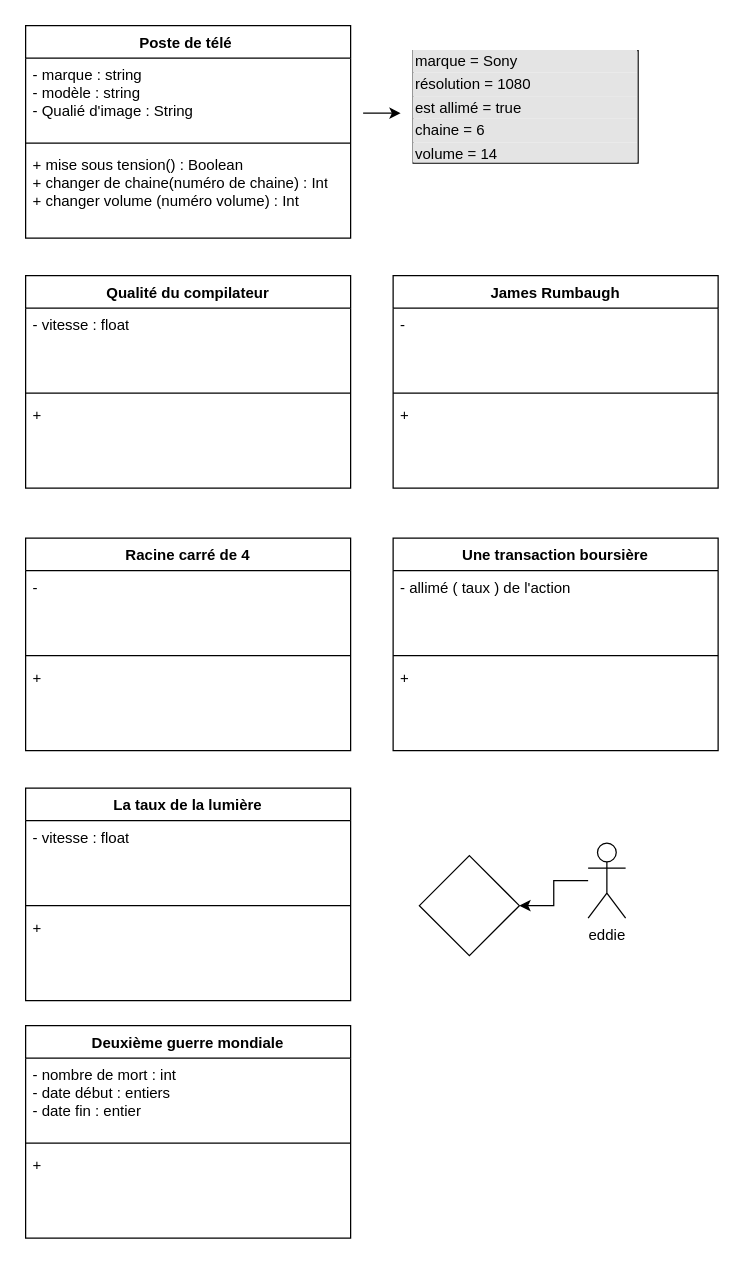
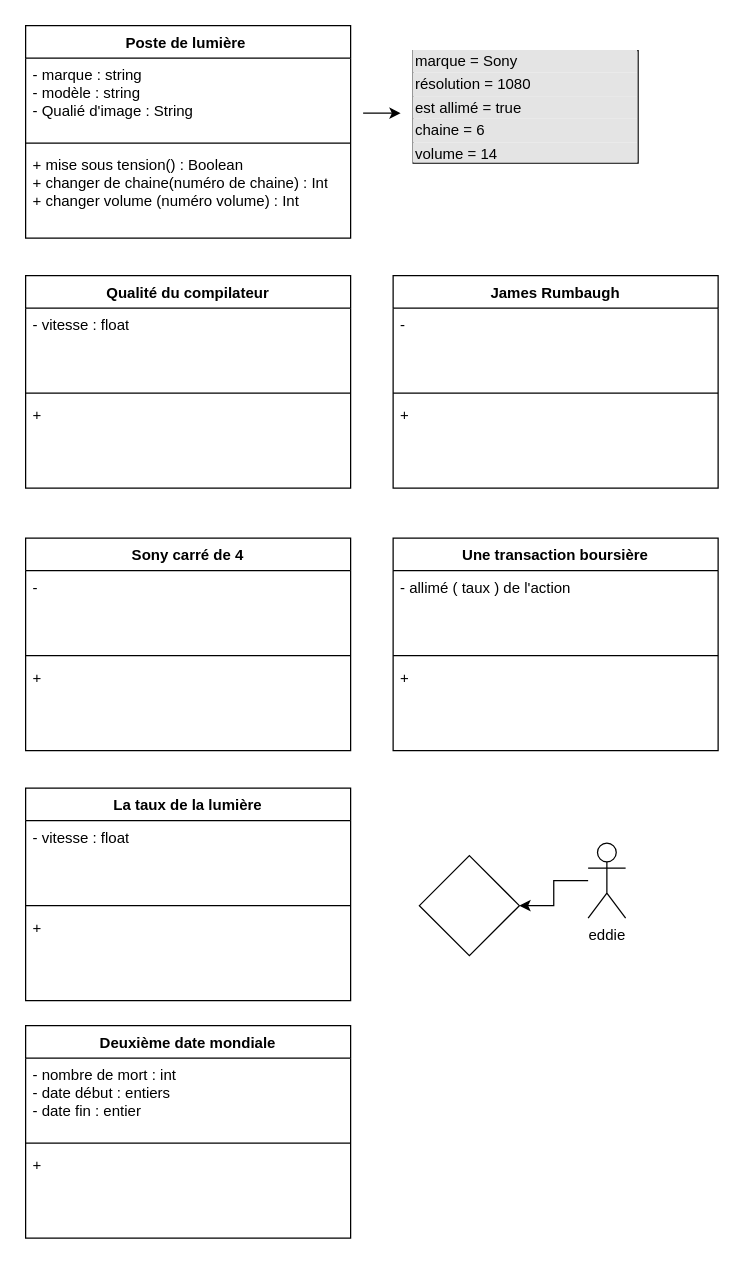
  <mxCell id="0" />
  <mxCell id="1" parent="0" />
- <mxCell id="2" value="Poste de télé&amp;nbsp;" style="swimlane;fontStyle=1;align=center;verticalAlign=top;childLayout=stackLayout;horizontal=1;startSize=26;horizontalStack=0;resizeParent=1;resizeParentMax=0;resizeLast=0;collapsible=1;marginBottom=0;whiteSpace=wrap;html=1;" parent="1" vertex="1"><mxGeometry x="20" y="20" width="260" height="170" as="geometry" /></mxCell>
+ <mxCell id="2" value="Poste de lumière&amp;nbsp;" style="swimlane;fontStyle=1;align=center;verticalAlign=top;childLayout=stackLayout;horizontal=1;startSize=26;horizontalStack=0;resizeParent=1;resizeParentMax=0;resizeLast=0;collapsible=1;marginBottom=0;whiteSpace=wrap;html=1;" parent="1" vertex="1"><mxGeometry x="20" y="20" width="260" height="170" as="geometry" /></mxCell>
  <mxCell id="3" value="- marque : string&lt;br&gt;- modèle : string&lt;br&gt;- Qualié d'image : String" style="text;strokeColor=none;fillColor=none;align=left;verticalAlign=top;spacingLeft=4;spacingRight=4;overflow=hidden;rotatable=0;points=[[0,0.5],[1,0.5]];portConstraint=eastwest;whiteSpace=wrap;html=1;" parent="2" vertex="1"><mxGeometry y="26" width="260" height="64" as="geometry" /></mxCell>
  <mxCell id="4" value="" style="line;strokeWidth=1;fillColor=none;align=left;verticalAlign=middle;spacingTop=-1;spacingLeft=3;spacingRight=3;rotatable=0;labelPosition=right;points=[];portConstraint=eastwest;strokeColor=inherit;" parent="2" vertex="1"><mxGeometry y="90" width="260" height="8" as="geometry" /></mxCell>
  <mxCell id="5" value="+ mise sous tension() : Boolean&lt;br&gt;+ changer de chaine(numéro de chaine) : Int&lt;br&gt;+ changer volume (numéro volume) : Int" style="text;strokeColor=none;fillColor=none;align=left;verticalAlign=top;spacingLeft=4;spacingRight=4;overflow=hidden;rotatable=0;points=[[0,0.5],[1,0.5]];portConstraint=eastwest;whiteSpace=wrap;html=1;" parent="2" vertex="1"><mxGeometry y="98" width="260" height="72" as="geometry" /></mxCell>
  <mxCell id="6" value="Qualité du compilateur" style="swimlane;fontStyle=1;align=center;verticalAlign=top;childLayout=stackLayout;horizontal=1;startSize=26;horizontalStack=0;resizeParent=1;resizeParentMax=0;resizeLast=0;collapsible=1;marginBottom=0;whiteSpace=wrap;html=1;" vertex="1" parent="1"><mxGeometry x="20" y="220" width="260" height="170" as="geometry" /></mxCell>
  <mxCell id="7" value="- vitesse : float&lt;br&gt;" style="text;strokeColor=none;fillColor=none;align=left;verticalAlign=top;spacingLeft=4;spacingRight=4;overflow=hidden;rotatable=0;points=[[0,0.5],[1,0.5]];portConstraint=eastwest;whiteSpace=wrap;html=1;" vertex="1" parent="6"><mxGeometry y="26" width="260" height="64" as="geometry" /></mxCell>
  <mxCell id="8" value="" style="line;strokeWidth=1;fillColor=none;align=left;verticalAlign=middle;spacingTop=-1;spacingLeft=3;spacingRight=3;rotatable=0;labelPosition=right;points=[];portConstraint=eastwest;strokeColor=inherit;" vertex="1" parent="6"><mxGeometry y="90" width="260" height="8" as="geometry" /></mxCell>
  <mxCell id="9" value="+&amp;nbsp;" style="text;strokeColor=none;fillColor=none;align=left;verticalAlign=top;spacingLeft=4;spacingRight=4;overflow=hidden;rotatable=0;points=[[0,0.5],[1,0.5]];portConstraint=eastwest;whiteSpace=wrap;html=1;" vertex="1" parent="6"><mxGeometry y="98" width="260" height="72" as="geometry" /></mxCell>
  <mxCell id="10" value="James Rumbaugh" style="swimlane;fontStyle=1;align=center;verticalAlign=top;childLayout=stackLayout;horizontal=1;startSize=26;horizontalStack=0;resizeParent=1;resizeParentMax=0;resizeLast=0;collapsible=1;marginBottom=0;whiteSpace=wrap;html=1;" vertex="1" parent="1"><mxGeometry x="314" y="220" width="260" height="170" as="geometry" /></mxCell>
  <mxCell id="11" value="-&amp;nbsp;" style="text;strokeColor=none;fillColor=none;align=left;verticalAlign=top;spacingLeft=4;spacingRight=4;overflow=hidden;rotatable=0;points=[[0,0.5],[1,0.5]];portConstraint=eastwest;whiteSpace=wrap;html=1;" vertex="1" parent="10"><mxGeometry y="26" width="260" height="64" as="geometry" /></mxCell>
  <mxCell id="12" value="" style="line;strokeWidth=1;fillColor=none;align=left;verticalAlign=middle;spacingTop=-1;spacingLeft=3;spacingRight=3;rotatable=0;labelPosition=right;points=[];portConstraint=eastwest;strokeColor=inherit;" vertex="1" parent="10"><mxGeometry y="90" width="260" height="8" as="geometry" /></mxCell>
  <mxCell id="13" value="+&amp;nbsp;" style="text;strokeColor=none;fillColor=none;align=left;verticalAlign=top;spacingLeft=4;spacingRight=4;overflow=hidden;rotatable=0;points=[[0,0.5],[1,0.5]];portConstraint=eastwest;whiteSpace=wrap;html=1;" vertex="1" parent="10"><mxGeometry y="98" width="260" height="72" as="geometry" /></mxCell>
- <mxCell id="14" value="Racine carré de 4" style="swimlane;fontStyle=1;align=center;verticalAlign=top;childLayout=stackLayout;horizontal=1;startSize=26;horizontalStack=0;resizeParent=1;resizeParentMax=0;resizeLast=0;collapsible=1;marginBottom=0;whiteSpace=wrap;html=1;" vertex="1" parent="1"><mxGeometry x="20" y="430" width="260" height="170" as="geometry" /></mxCell>
+ <mxCell id="14" value="Sony carré de 4" style="swimlane;fontStyle=1;align=center;verticalAlign=top;childLayout=stackLayout;horizontal=1;startSize=26;horizontalStack=0;resizeParent=1;resizeParentMax=0;resizeLast=0;collapsible=1;marginBottom=0;whiteSpace=wrap;html=1;" vertex="1" parent="1"><mxGeometry x="20" y="430" width="260" height="170" as="geometry" /></mxCell>
  <mxCell id="15" value="-" style="text;strokeColor=none;fillColor=none;align=left;verticalAlign=top;spacingLeft=4;spacingRight=4;overflow=hidden;rotatable=0;points=[[0,0.5],[1,0.5]];portConstraint=eastwest;whiteSpace=wrap;html=1;" vertex="1" parent="14"><mxGeometry y="26" width="260" height="64" as="geometry" /></mxCell>
  <mxCell id="16" value="" style="line;strokeWidth=1;fillColor=none;align=left;verticalAlign=middle;spacingTop=-1;spacingLeft=3;spacingRight=3;rotatable=0;labelPosition=right;points=[];portConstraint=eastwest;strokeColor=inherit;" vertex="1" parent="14"><mxGeometry y="90" width="260" height="8" as="geometry" /></mxCell>
  <mxCell id="17" value="+" style="text;strokeColor=none;fillColor=none;align=left;verticalAlign=top;spacingLeft=4;spacingRight=4;overflow=hidden;rotatable=0;points=[[0,0.5],[1,0.5]];portConstraint=eastwest;whiteSpace=wrap;html=1;" vertex="1" parent="14"><mxGeometry y="98" width="260" height="72" as="geometry" /></mxCell>
  <mxCell id="18" value="La taux de la lumière" style="swimlane;fontStyle=1;align=center;verticalAlign=top;childLayout=stackLayout;horizontal=1;startSize=26;horizontalStack=0;resizeParent=1;resizeParentMax=0;resizeLast=0;collapsible=1;marginBottom=0;whiteSpace=wrap;html=1;" vertex="1" parent="1"><mxGeometry x="20" y="630" width="260" height="170" as="geometry" /></mxCell>
  <mxCell id="19" value="- vitesse : float&lt;br&gt;" style="text;strokeColor=none;fillColor=none;align=left;verticalAlign=top;spacingLeft=4;spacingRight=4;overflow=hidden;rotatable=0;points=[[0,0.5],[1,0.5]];portConstraint=eastwest;whiteSpace=wrap;html=1;" vertex="1" parent="18"><mxGeometry y="26" width="260" height="64" as="geometry" /></mxCell>
  <mxCell id="20" value="" style="line;strokeWidth=1;fillColor=none;align=left;verticalAlign=middle;spacingTop=-1;spacingLeft=3;spacingRight=3;rotatable=0;labelPosition=right;points=[];portConstraint=eastwest;strokeColor=inherit;" vertex="1" parent="18"><mxGeometry y="90" width="260" height="8" as="geometry" /></mxCell>
  <mxCell id="21" value="+&amp;nbsp;" style="text;strokeColor=none;fillColor=none;align=left;verticalAlign=top;spacingLeft=4;spacingRight=4;overflow=hidden;rotatable=0;points=[[0,0.5],[1,0.5]];portConstraint=eastwest;whiteSpace=wrap;html=1;" vertex="1" parent="18"><mxGeometry y="98" width="260" height="72" as="geometry" /></mxCell>
  <mxCell id="22" value="Une transaction boursière" style="swimlane;fontStyle=1;align=center;verticalAlign=top;childLayout=stackLayout;horizontal=1;startSize=26;horizontalStack=0;resizeParent=1;resizeParentMax=0;resizeLast=0;collapsible=1;marginBottom=0;whiteSpace=wrap;html=1;" vertex="1" parent="1"><mxGeometry x="314" y="430" width="260" height="170" as="geometry" /></mxCell>
  <mxCell id="23" value="- allimé ( taux ) de l'action" style="text;strokeColor=none;fillColor=none;align=left;verticalAlign=top;spacingLeft=4;spacingRight=4;overflow=hidden;rotatable=0;points=[[0,0.5],[1,0.5]];portConstraint=eastwest;whiteSpace=wrap;html=1;" vertex="1" parent="22"><mxGeometry y="26" width="260" height="64" as="geometry" /></mxCell>
  <mxCell id="24" value="" style="line;strokeWidth=1;fillColor=none;align=left;verticalAlign=middle;spacingTop=-1;spacingLeft=3;spacingRight=3;rotatable=0;labelPosition=right;points=[];portConstraint=eastwest;strokeColor=inherit;" vertex="1" parent="22"><mxGeometry y="90" width="260" height="8" as="geometry" /></mxCell>
  <mxCell id="25" value="+&amp;nbsp;" style="text;strokeColor=none;fillColor=none;align=left;verticalAlign=top;spacingLeft=4;spacingRight=4;overflow=hidden;rotatable=0;points=[[0,0.5],[1,0.5]];portConstraint=eastwest;whiteSpace=wrap;html=1;" vertex="1" parent="22"><mxGeometry y="98" width="260" height="72" as="geometry" /></mxCell>
  <mxCell id="26" value="" style="edgeStyle=orthogonalEdgeStyle;rounded=0;orthogonalLoop=1;jettySize=auto;html=1;" edge="1" parent="1" source="27" target="28"><mxGeometry relative="1" as="geometry" /></mxCell>
  <mxCell id="27" value="eddie" style="shape=umlActor;verticalLabelPosition=bottom;verticalAlign=top;html=1;" vertex="1" parent="1"><mxGeometry x="470" y="674" width="30" height="60" as="geometry" /></mxCell>
  <mxCell id="28" value="" style="rhombus;whiteSpace=wrap;html=1;verticalAlign=top;" vertex="1" parent="1"><mxGeometry x="335" y="684" width="80" height="80" as="geometry" /></mxCell>
- <mxCell id="29" value="Deuxième guerre mondiale" style="swimlane;fontStyle=1;align=center;verticalAlign=top;childLayout=stackLayout;horizontal=1;startSize=26;horizontalStack=0;resizeParent=1;resizeParentMax=0;resizeLast=0;collapsible=1;marginBottom=0;whiteSpace=wrap;html=1;" vertex="1" parent="1"><mxGeometry x="20" y="820" width="260" height="170" as="geometry" /></mxCell>
+ <mxCell id="29" value="Deuxième date mondiale" style="swimlane;fontStyle=1;align=center;verticalAlign=top;childLayout=stackLayout;horizontal=1;startSize=26;horizontalStack=0;resizeParent=1;resizeParentMax=0;resizeLast=0;collapsible=1;marginBottom=0;whiteSpace=wrap;html=1;" vertex="1" parent="1"><mxGeometry x="20" y="820" width="260" height="170" as="geometry" /></mxCell>
  <mxCell id="30" value="- nombre de mort : int&lt;br&gt;- date début : entiers&lt;br&gt;- date fin : entier" style="text;strokeColor=none;fillColor=none;align=left;verticalAlign=top;spacingLeft=4;spacingRight=4;overflow=hidden;rotatable=0;points=[[0,0.5],[1,0.5]];portConstraint=eastwest;whiteSpace=wrap;html=1;" vertex="1" parent="29"><mxGeometry y="26" width="260" height="64" as="geometry" /></mxCell>
  <mxCell id="31" value="" style="line;strokeWidth=1;fillColor=none;align=left;verticalAlign=middle;spacingTop=-1;spacingLeft=3;spacingRight=3;rotatable=0;labelPosition=right;points=[];portConstraint=eastwest;strokeColor=inherit;" vertex="1" parent="29"><mxGeometry y="90" width="260" height="8" as="geometry" /></mxCell>
  <mxCell id="32" value="+&amp;nbsp;" style="text;strokeColor=none;fillColor=none;align=left;verticalAlign=top;spacingLeft=4;spacingRight=4;overflow=hidden;rotatable=0;points=[[0,0.5],[1,0.5]];portConstraint=eastwest;whiteSpace=wrap;html=1;" vertex="1" parent="29"><mxGeometry y="98" width="260" height="72" as="geometry" /></mxCell>
  <mxCell id="33" value="&lt;div style=&quot;box-sizing:border-box;width:100%;background:#e4e4e4;padding:2px;&quot;&gt;marque = Sony&lt;/div&gt;&lt;div style=&quot;box-sizing:border-box;width:100%;background:#e4e4e4;padding:2px;&quot;&gt;résolution = 1080&lt;/div&gt;&lt;div style=&quot;box-sizing:border-box;width:100%;background:#e4e4e4;padding:2px;&quot;&gt;est allimé = true&lt;/div&gt;&lt;div style=&quot;box-sizing:border-box;width:100%;background:#e4e4e4;padding:2px;&quot;&gt;chaine = 6&lt;/div&gt;&lt;div style=&quot;box-sizing:border-box;width:100%;background:#e4e4e4;padding:2px;&quot;&gt;volume = 14&lt;/div&gt;&lt;div style=&quot;box-sizing:border-box;width:100%;background:#e4e4e4;padding:2px;&quot;&gt;numéro série =&amp;nbsp;SON9899&lt;/div&gt;" style="verticalAlign=top;align=left;overflow=fill;html=1;whiteSpace=wrap;" vertex="1" parent="1"><mxGeometry x="330" y="40" width="180" height="90" as="geometry" /></mxCell>
  <mxCell id="34" value="" style="endArrow=classic;html=1;rounded=0;" edge="1" parent="1"><mxGeometry width="50" height="50" relative="1" as="geometry"><mxPoint x="290" y="90" as="sourcePoint" /><mxPoint x="320" y="90" as="targetPoint" /></mxGeometry></mxCell>
